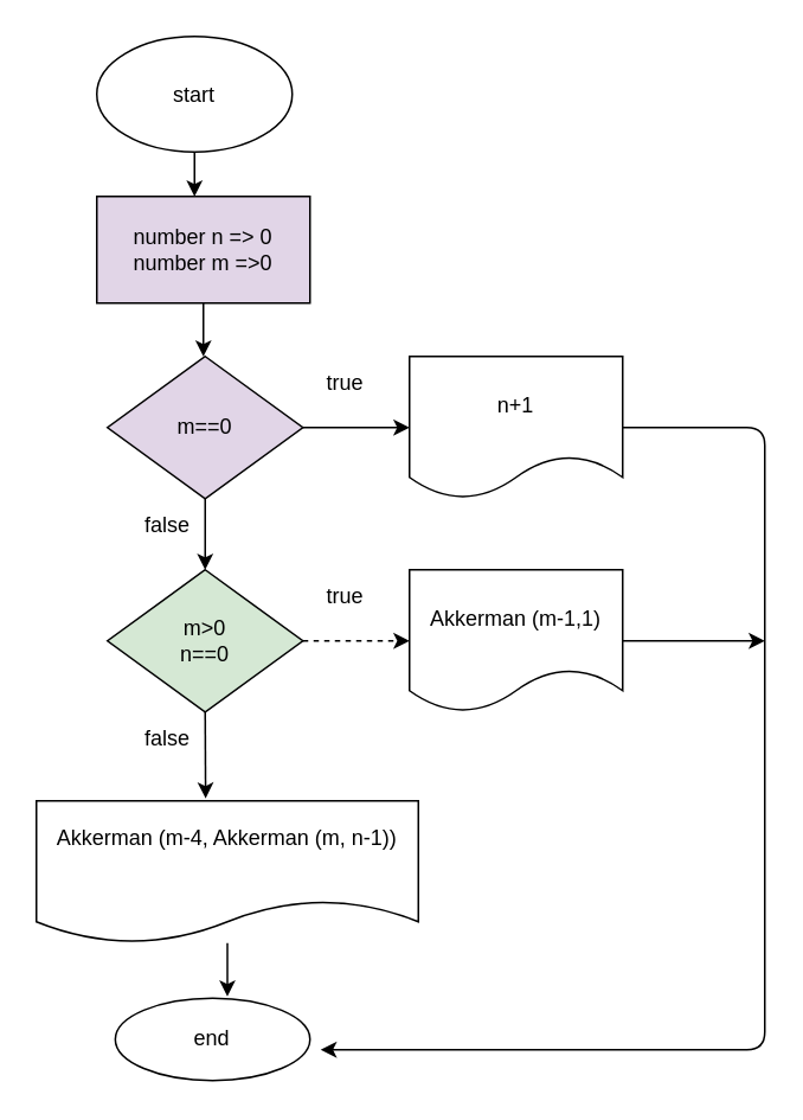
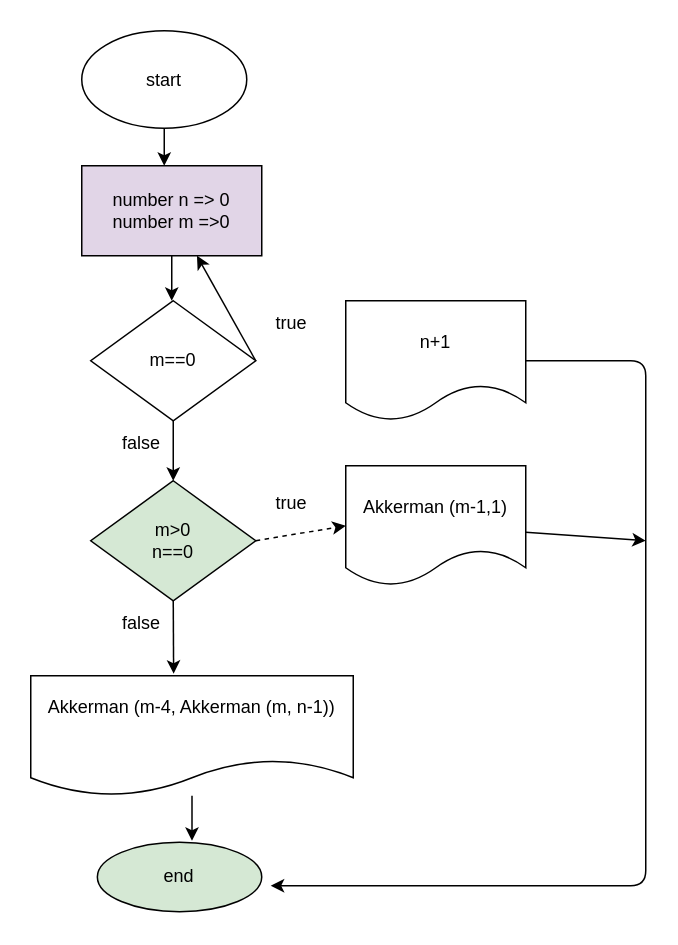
  <mxCell id="0" />
  <mxCell id="1" parent="0" />
  <mxCell id="2" style="edgeStyle=none;html=1;" parent="1" source="3" edge="1"><mxGeometry relative="1" as="geometry"><mxPoint x="109" y="110" as="targetPoint" /></mxGeometry></mxCell>
  <mxCell id="3" value="start" style="ellipse;whiteSpace=wrap;html=1;" parent="1" vertex="1"><mxGeometry x="54" y="20" width="110" height="65" as="geometry" /></mxCell>
  <mxCell id="4" style="edgeStyle=none;html=1;entryX=0.5;entryY=0;entryDx=0;entryDy=0;" parent="1" source="5" edge="1"><mxGeometry relative="1" as="geometry"><mxPoint x="114" y="200" as="targetPoint" /></mxGeometry></mxCell>
  <mxCell id="5" value="number&amp;nbsp;n =&amp;gt; 0&lt;br&gt;number m =&amp;gt;0" style="rounded=0;whiteSpace=wrap;html=1;fillColor=#e1d5e7;" parent="1" vertex="1"><mxGeometry x="54" y="110" width="120" height="60" as="geometry" /></mxCell>
  <mxCell id="6" value="true" style="text;html=1;strokeColor=none;fillColor=none;align=center;verticalAlign=middle;whiteSpace=wrap;rounded=0;" parent="1" vertex="1"><mxGeometry x="164" y="200" width="60" height="30" as="geometry" /></mxCell>
- <mxCell id="7" value="end" style="ellipse;whiteSpace=wrap;html=1;rotation=0;" parent="1" vertex="1"><mxGeometry x="64.41" y="561" width="109.59" height="46.28" as="geometry" /></mxCell>
+ <mxCell id="7" value="end" style="ellipse;whiteSpace=wrap;html=1;rotation=0;fillColor=#d5e8d4;" parent="1" vertex="1"><mxGeometry x="64.41" y="561" width="109.59" height="46.28" as="geometry" /></mxCell>
  <mxCell id="8" style="edgeStyle=none;html=1;exitX=0.5;exitY=1;exitDx=0;exitDy=0;entryX=0.5;entryY=0;entryDx=0;entryDy=0;" edge="1" parent="1" source="10" target="17"><mxGeometry relative="1" as="geometry" /></mxCell>
- <mxCell id="9" style="edgeStyle=none;html=1;exitX=1;exitY=0.5;exitDx=0;exitDy=0;" edge="1" parent="1" source="10" target="14"><mxGeometry relative="1" as="geometry" /></mxCell>
- <mxCell id="10" value="m==0" style="rhombus;whiteSpace=wrap;html=1;fillColor=#e1d5e7;" vertex="1" parent="1"><mxGeometry x="60" y="200" width="110" height="80" as="geometry" /></mxCell>
+ <mxCell id="9" style="edgeStyle=none;html=1;exitX=1;exitY=0.5;exitDx=0;exitDy=0;" edge="1" parent="1" source="10" target="5"><mxGeometry relative="1" as="geometry" /></mxCell>
+ <mxCell id="10" value="m==0" style="rhombus;whiteSpace=wrap;html=1;" vertex="1" parent="1"><mxGeometry x="60" y="200" width="110" height="80" as="geometry" /></mxCell>
  <mxCell id="11" style="edgeStyle=none;html=1;" edge="1" parent="1" source="12"><mxGeometry relative="1" as="geometry"><mxPoint x="430" y="360" as="targetPoint" /></mxGeometry></mxCell>
- <mxCell id="12" value="Akkerman (m-1,1)" style="shape=document;whiteSpace=wrap;html=1;boundedLbl=1;" vertex="1" parent="1"><mxGeometry x="230" y="320" width="120" height="80" as="geometry" /></mxCell>
+ <mxCell id="12" value="Akkerman (m-1,1)" style="shape=document;whiteSpace=wrap;html=1;boundedLbl=1;" vertex="1" parent="1"><mxGeometry x="230" y="310" width="120" height="80" as="geometry" /></mxCell>
  <mxCell id="13" style="edgeStyle=none;html=1;" edge="1" parent="1" source="14"><mxGeometry relative="1" as="geometry"><mxPoint x="180" y="590" as="targetPoint" /><Array as="points"><mxPoint x="430" y="240" /><mxPoint x="430" y="440" /><mxPoint x="430" y="590" /></Array></mxGeometry></mxCell>
  <mxCell id="14" value="n+1" style="shape=document;whiteSpace=wrap;html=1;boundedLbl=1;" vertex="1" parent="1"><mxGeometry x="230" y="200" width="120" height="80" as="geometry" /></mxCell>
  <mxCell id="15" style="edgeStyle=none;html=1;exitX=0.5;exitY=1;exitDx=0;exitDy=0;entryX=0.443;entryY=-0.017;entryDx=0;entryDy=0;entryPerimeter=0;" edge="1" parent="1" source="17" target="19"><mxGeometry relative="1" as="geometry" /></mxCell>
  <mxCell id="16" style="edgeStyle=none;html=1;exitX=1;exitY=0.5;exitDx=0;exitDy=0;entryX=0;entryY=0.5;entryDx=0;entryDy=0;dashed=1;" edge="1" parent="1" source="17" target="12"><mxGeometry relative="1" as="geometry" /></mxCell>
  <mxCell id="17" value="m&amp;gt;0&lt;br&gt;n==0" style="rhombus;whiteSpace=wrap;html=1;fillColor=#d5e8d4;" vertex="1" parent="1"><mxGeometry x="60" y="320" width="110" height="80" as="geometry" /></mxCell>
  <mxCell id="18" style="edgeStyle=none;html=1;" edge="1" parent="1" source="19"><mxGeometry relative="1" as="geometry"><mxPoint x="127.5" y="560" as="targetPoint" /></mxGeometry></mxCell>
  <mxCell id="19" value="Akkerman (m-4, Akkerman (m, n-1))&lt;br&gt;&amp;nbsp;" style="shape=document;whiteSpace=wrap;html=1;boundedLbl=1;" vertex="1" parent="1"><mxGeometry x="20" y="450" width="215" height="80" as="geometry" /></mxCell>
  <mxCell id="20" value="false" style="text;html=1;strokeColor=none;fillColor=none;align=center;verticalAlign=middle;whiteSpace=wrap;rounded=0;" vertex="1" parent="1"><mxGeometry x="64.41" y="280" width="60" height="30" as="geometry" /></mxCell>
  <mxCell id="21" value="false" style="text;html=1;strokeColor=none;fillColor=none;align=center;verticalAlign=middle;whiteSpace=wrap;rounded=0;" vertex="1" parent="1"><mxGeometry x="64.41" y="400" width="60" height="30" as="geometry" /></mxCell>
  <mxCell id="22" value="true" style="text;html=1;strokeColor=none;fillColor=none;align=center;verticalAlign=middle;whiteSpace=wrap;rounded=0;" vertex="1" parent="1"><mxGeometry x="164" y="320" width="60" height="30" as="geometry" /></mxCell>
